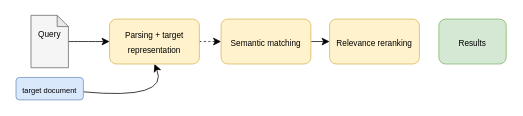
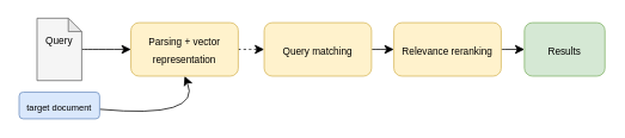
  <mxCell id="0" />
  <mxCell id="1" parent="0" />
  <mxCell id="2" style="edgeStyle=none;curved=1;rounded=0;orthogonalLoop=1;jettySize=auto;html=1;fontSize=12;startSize=8;endSize=8;entryX=0.5;entryY=1;entryDx=0;entryDy=0;" edge="1" parent="1" source="3" target="5"><mxGeometry relative="1" as="geometry"><mxPoint x="155" y="73" as="targetPoint" /><Array as="points"><mxPoint x="225" y="133" /></Array></mxGeometry></mxCell>
  <mxCell id="3" value="&lt;font style=&quot;font-size: 10px;&quot;&gt;target document&lt;/font&gt;" style="rounded=1;whiteSpace=wrap;html=1;fontSize=16;fillColor=#dae8fc;strokeColor=#6c8ebf;" vertex="1" parent="1"><mxGeometry x="20" y="103" width="90" height="30" as="geometry" /></mxCell>
  <mxCell id="4" style="edgeStyle=none;curved=1;rounded=0;orthogonalLoop=1;jettySize=auto;html=1;fontSize=12;startSize=8;endSize=8;dashed=1;" edge="1" parent="1" source="5" target="10"><mxGeometry relative="1" as="geometry" /></mxCell>
- <mxCell id="5" value="&lt;font style=&quot;font-size: 11px;&quot;&gt;Parsing + target representation&lt;/font&gt;" style="rounded=1;whiteSpace=wrap;html=1;fontSize=16;fillColor=#fff2cc;strokeColor=#d6b656;" vertex="1" parent="1"><mxGeometry x="145" y="25" width="120" height="60" as="geometry" /></mxCell>
+ <mxCell id="5" value="&lt;font style=&quot;font-size: 11px;&quot;&gt;Parsing + vector representation&lt;/font&gt;" style="rounded=1;whiteSpace=wrap;html=1;fontSize=16;fillColor=#fff2cc;strokeColor=#d6b656;" vertex="1" parent="1"><mxGeometry x="145" y="25" width="120" height="60" as="geometry" /></mxCell>
  <mxCell id="6" style="edgeStyle=none;curved=1;rounded=0;orthogonalLoop=1;jettySize=auto;html=1;entryX=0;entryY=0.5;entryDx=0;entryDy=0;fontSize=12;startSize=8;endSize=8;" edge="1" parent="1" source="7" target="5"><mxGeometry relative="1" as="geometry" /></mxCell>
  <mxCell id="7" value="" style="shape=note;whiteSpace=wrap;html=1;backgroundOutline=1;darkOpacity=0.05;fontSize=16;size=15;fillColor=#f5f5f5;fontColor=#333333;strokeColor=#666666;" vertex="1" parent="1"><mxGeometry x="40" y="20" width="50" height="70" as="geometry" /></mxCell>
  <mxCell id="8" value="Query" style="text;html=1;strokeColor=none;fillColor=none;align=center;verticalAlign=middle;whiteSpace=wrap;rounded=0;fontSize=11;" vertex="1" parent="1"><mxGeometry x="35" y="30" width="60" height="30" as="geometry" /></mxCell>
  <mxCell id="9" style="edgeStyle=none;curved=1;rounded=0;orthogonalLoop=1;jettySize=auto;html=1;fontSize=12;startSize=8;endSize=8;" edge="1" parent="1" source="10" target="12"><mxGeometry relative="1" as="geometry" /></mxCell>
- <mxCell id="10" value="&lt;font style=&quot;font-size: 11px;&quot;&gt;Semantic matching&lt;/font&gt;" style="rounded=1;whiteSpace=wrap;html=1;fontSize=16;fillColor=#fff2cc;strokeColor=#d6b656;" vertex="1" parent="1"><mxGeometry x="294" y="25" width="120" height="60" as="geometry" /></mxCell>
+ <mxCell id="10" value="&lt;font style=&quot;font-size: 11px;&quot;&gt;Query matching&lt;/font&gt;" style="rounded=1;whiteSpace=wrap;html=1;fontSize=16;fillColor=#fff2cc;strokeColor=#d6b656;" vertex="1" parent="1"><mxGeometry x="294" y="25" width="120" height="60" as="geometry" /></mxCell>
+ <mxCell id="11" style="edgeStyle=none;curved=1;rounded=0;orthogonalLoop=1;jettySize=auto;html=1;entryX=0;entryY=0.5;entryDx=0;entryDy=0;fontSize=12;startSize=8;endSize=8;" edge="1" parent="1" source="12" target="13"><mxGeometry relative="1" as="geometry" /></mxCell>
  <mxCell id="12" value="&lt;font style=&quot;font-size: 11px;&quot;&gt;Relevance reranking&lt;/font&gt;" style="rounded=1;whiteSpace=wrap;html=1;fontSize=16;fillColor=#fff2cc;strokeColor=#d6b656;" vertex="1" parent="1"><mxGeometry x="439" y="25" width="120" height="60" as="geometry" /></mxCell>
  <mxCell id="13" value="&lt;font style=&quot;font-size: 11px;&quot;&gt;Results&lt;/font&gt;" style="rounded=1;whiteSpace=wrap;html=1;fontSize=16;fillColor=#d5e8d4;strokeColor=#82b366;" vertex="1" parent="1"><mxGeometry x="585" y="25" width="90" height="60" as="geometry" /></mxCell>
